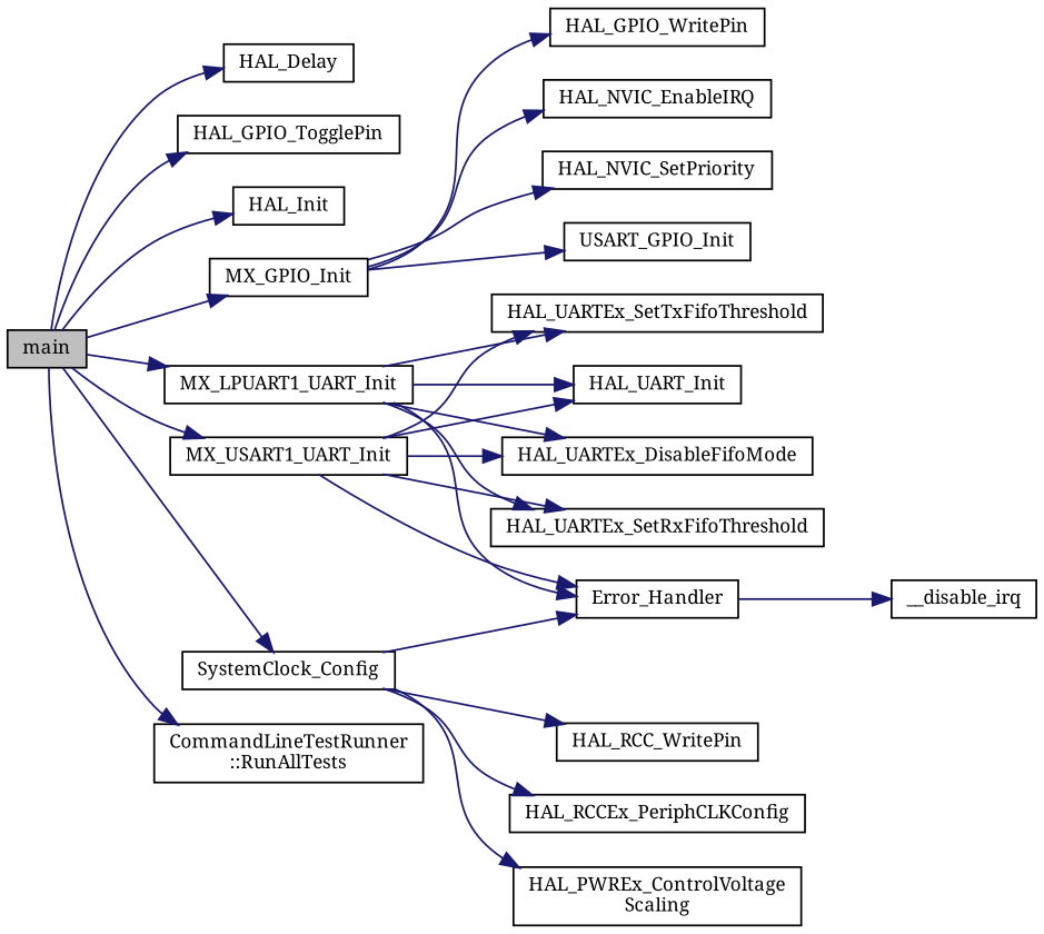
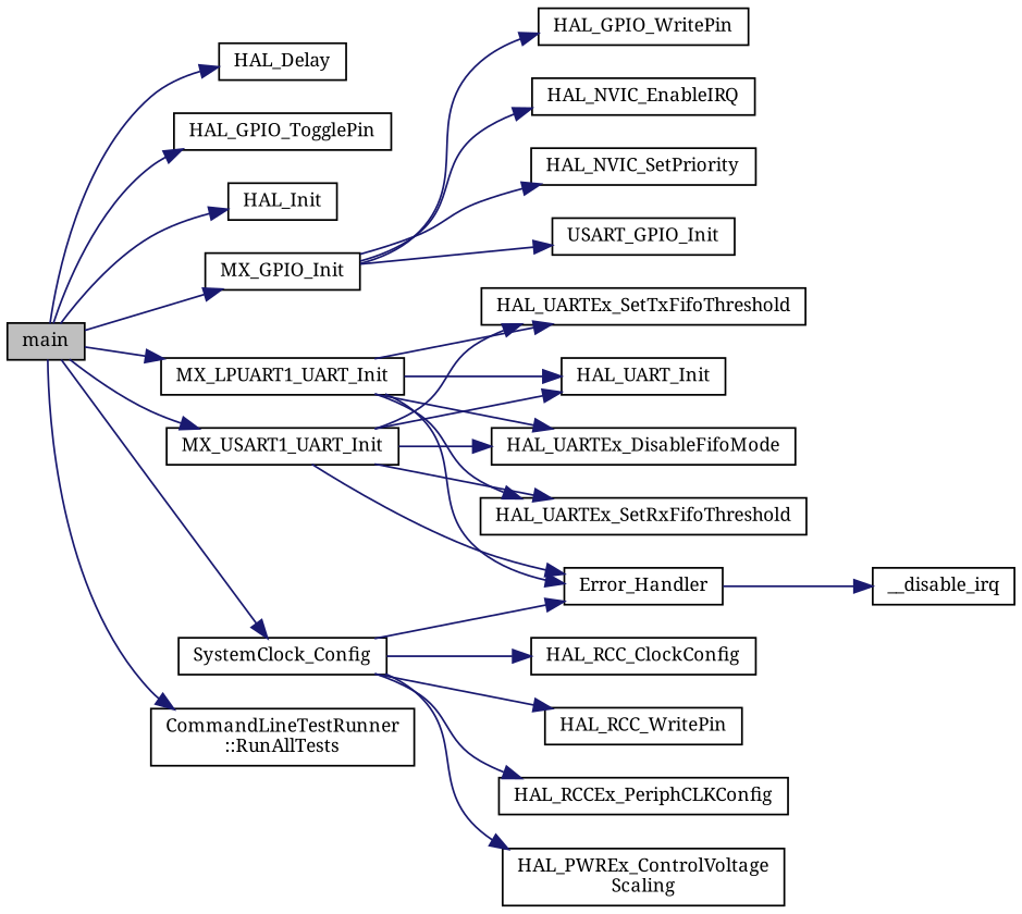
  digraph {
    fontname="Noto Serif"
    rankdir=LR
    node [color=black fillcolor=white fontname="Noto Serif" fontsize=10 shape=record style=filled]
    edge [color=midnightblue fontname="Noto Serif" fontsize=10 labelfontname=Helvetica labelfontsize=10 style=solid]
    n1 [fillcolor=grey75 fontcolor=black height=0.2 label=main width=0.4]
    n2 [height=0.2 label=HAL_Delay width=0.4]
    n3 [height=0.2 label=HAL_GPIO_TogglePin width=0.4]
    n4 [height=0.2 label=HAL_Init width=0.4]
    n5 [height=0.2 label=MX_GPIO_Init width=0.4]
    n6 [height=0.2 label=MX_LPUART1_UART_Init width=0.4]
    n7 [height=0.2 label=MX_USART1_UART_Init width=0.4]
    n8 [height=0.2 label="CommandLineTestRunner\l::RunAllTests" width=0.4]
    n9 [height=0.2 label=SystemClock_Config width=0.4]
    n10 [height=0.2 label=USART_GPIO_Init width=0.4]
    n11 [height=0.2 label=HAL_GPIO_WritePin width=0.4]
    n12 [height=0.2 label=HAL_NVIC_EnableIRQ width=0.4]
    n13 [height=0.2 label=HAL_NVIC_SetPriority width=0.4]
    n14 [height=0.2 label=Error_Handler width=0.4]
    n15 [height=0.2 label=HAL_UART_Init width=0.4]
    n16 [height=0.2 label=HAL_UARTEx_DisableFifoMode width=0.4]
    n17 [height=0.2 label=HAL_UARTEx_SetRxFifoThreshold width=0.4]
    n18 [height=0.2 label=HAL_UARTEx_SetTxFifoThreshold width=0.4]
    n19 [height=0.2 label="HAL_PWREx_ControlVoltage\lScaling" width=0.4]
+   n20 [height=0.2 label=HAL_RCC_ClockConfig width=0.4]
    n21 [height=0.2 label=HAL_RCC_WritePin width=0.4]
    n22 [height=0.2 label=HAL_RCCEx_PeriphCLKConfig width=0.4]
    n23 [height=0.2 label=__disable_irq width=0.4]
    n1 -> n2
    n1 -> n3
    n1 -> n4
    n1 -> n5
    n1 -> n6
    n1 -> n7
    n1 -> n8
    n1 -> n9
    n5 -> n10
    n5 -> n11
    n5 -> n12
    n5 -> n13
    n6 -> n14
    n6 -> n15
    n6 -> n16
    n6 -> n17
    n6 -> n18
    n7 -> n14
    n7 -> n15
    n7 -> n16
    n7 -> n17
    n7 -> n18
    n9 -> n14
    n9 -> n19
+   n9 -> n20
    n9 -> n21
    n9 -> n22
    n14 -> n23
  }
